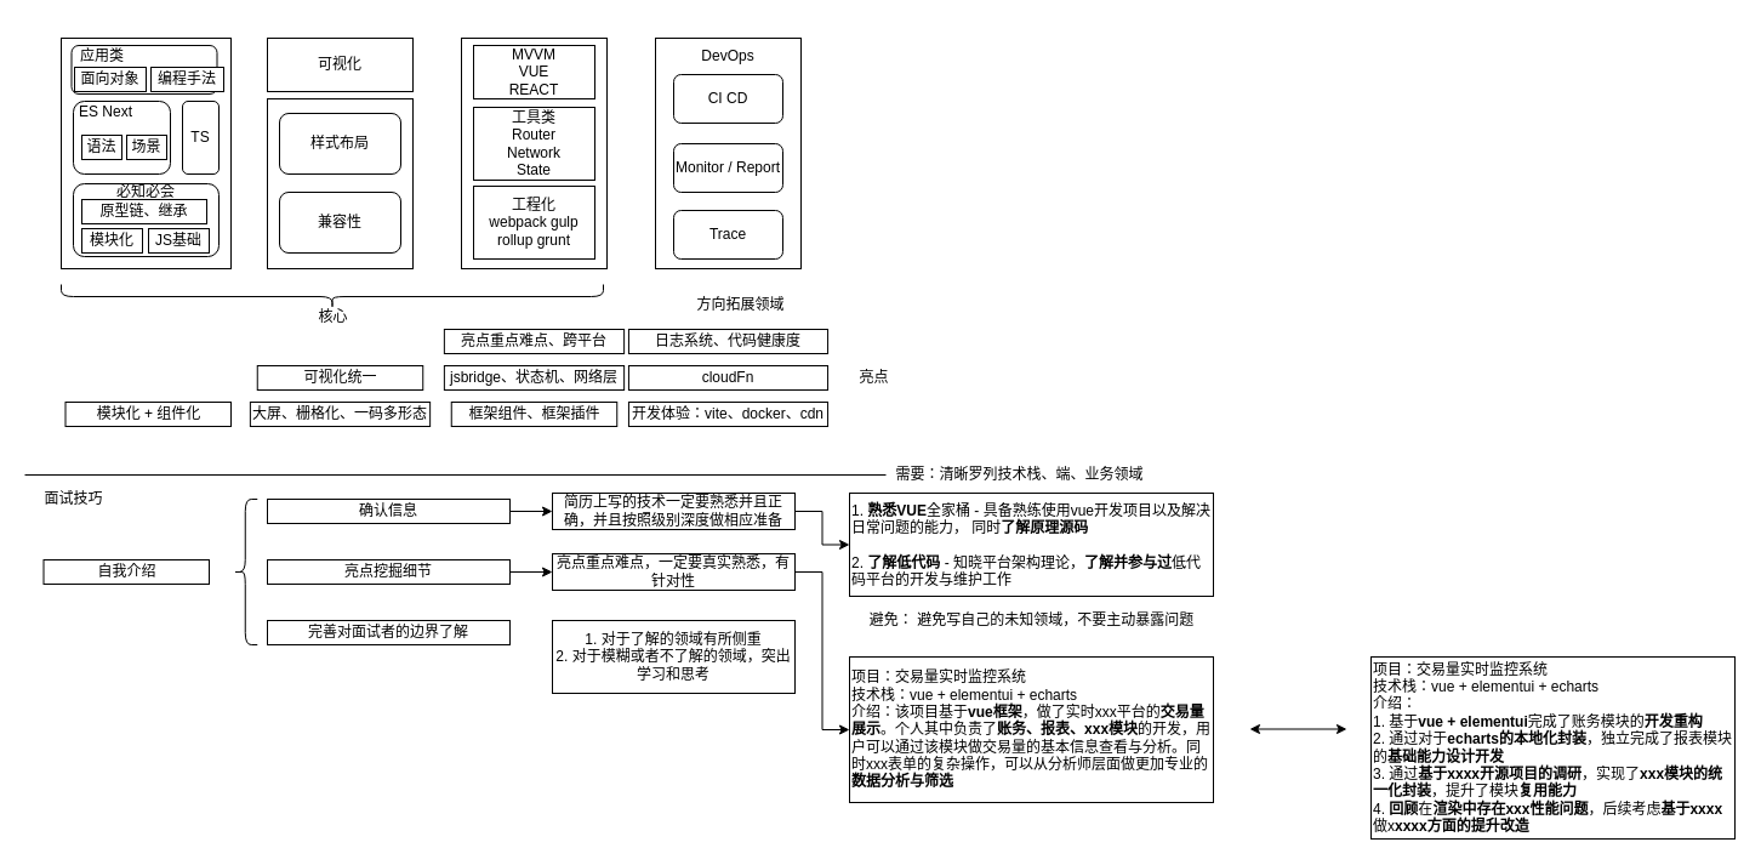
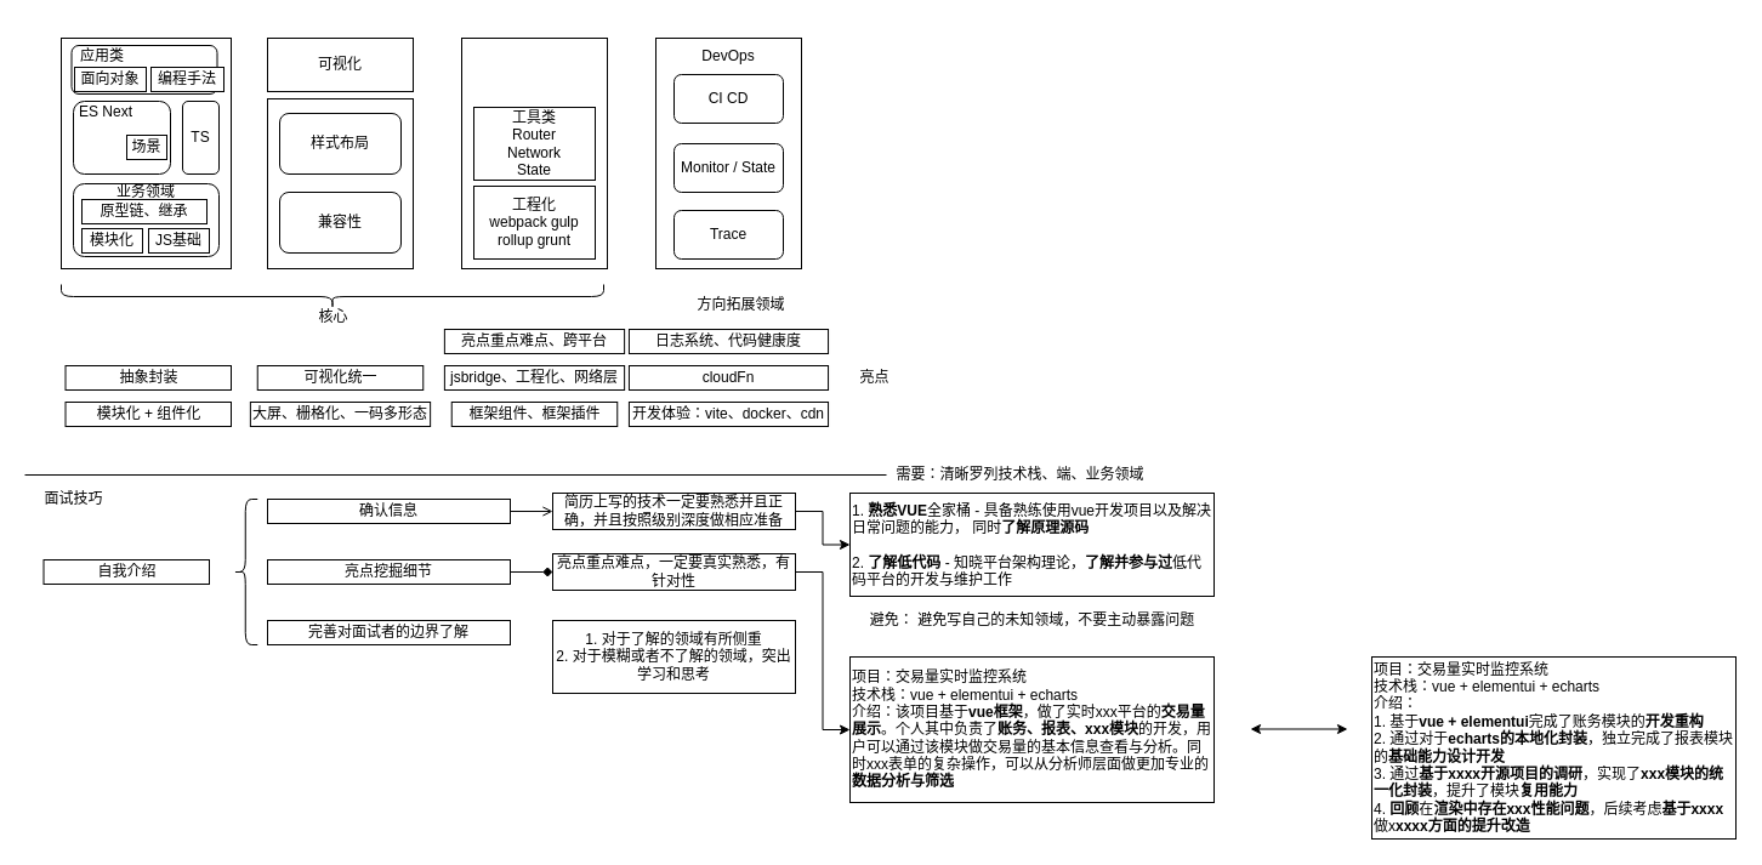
  <mxCell id="0" />
  <mxCell id="1" parent="0" />
  <mxCell id="2" value="" style="rounded=0;whiteSpace=wrap;html=1;" vertex="1" parent="1"><mxGeometry x="50" y="31" width="140" height="190" as="geometry" /></mxCell>
  <mxCell id="3" value="" style="rounded=1;whiteSpace=wrap;html=1;" vertex="1" parent="1"><mxGeometry x="60" y="151" width="120" height="60" as="geometry" /></mxCell>
- <mxCell id="4" value="必知必会" style="text;html=1;strokeColor=none;fillColor=none;align=center;verticalAlign=middle;whiteSpace=wrap;rounded=0;" vertex="1" parent="1"><mxGeometry x="90" y="143" width="60" height="30" as="geometry" /></mxCell>
+ <mxCell id="4" value="业务领域" style="text;html=1;strokeColor=none;fillColor=none;align=center;verticalAlign=middle;whiteSpace=wrap;rounded=0;" vertex="1" parent="1"><mxGeometry x="90" y="143" width="60" height="30" as="geometry" /></mxCell>
  <mxCell id="5" value="模块化" style="rounded=0;whiteSpace=wrap;html=1;" vertex="1" parent="1"><mxGeometry x="67" y="188" width="50" height="20" as="geometry" /></mxCell>
  <mxCell id="6" value="JS基础" style="rounded=0;whiteSpace=wrap;html=1;" vertex="1" parent="1"><mxGeometry x="122" y="188" width="50" height="20" as="geometry" /></mxCell>
  <mxCell id="7" value="原型链、继承" style="rounded=0;whiteSpace=wrap;html=1;" vertex="1" parent="1"><mxGeometry x="67" y="164" width="103" height="20" as="geometry" /></mxCell>
  <mxCell id="8" value="" style="rounded=1;whiteSpace=wrap;html=1;" vertex="1" parent="1"><mxGeometry x="60" y="83" width="80" height="60" as="geometry" /></mxCell>
  <mxCell id="9" value="TS" style="rounded=1;whiteSpace=wrap;html=1;" vertex="1" parent="1"><mxGeometry x="150" y="83" width="30" height="60" as="geometry" /></mxCell>
  <mxCell id="10" value="ES Next" style="text;html=1;strokeColor=none;fillColor=none;align=center;verticalAlign=middle;whiteSpace=wrap;rounded=0;" vertex="1" parent="1"><mxGeometry x="57" y="77" width="60" height="30" as="geometry" /></mxCell>
- <mxCell id="11" value="语法" style="rounded=0;whiteSpace=wrap;html=1;" vertex="1" parent="1"><mxGeometry x="67" y="111" width="33" height="20" as="geometry" /></mxCell>
  <mxCell id="12" value="场景" style="rounded=0;whiteSpace=wrap;html=1;" vertex="1" parent="1"><mxGeometry x="104" y="111" width="33" height="20" as="geometry" /></mxCell>
  <mxCell id="13" value="" style="rounded=1;whiteSpace=wrap;html=1;" vertex="1" parent="1"><mxGeometry x="58.5" y="37" width="120" height="40" as="geometry" /></mxCell>
  <mxCell id="14" value="应用类" style="text;html=1;strokeColor=none;fillColor=none;align=center;verticalAlign=middle;whiteSpace=wrap;rounded=0;" vertex="1" parent="1"><mxGeometry x="53.5" y="31" width="60" height="30" as="geometry" /></mxCell>
  <mxCell id="15" value="面向对象" style="rounded=0;whiteSpace=wrap;html=1;" vertex="1" parent="1"><mxGeometry x="61" y="55" width="59" height="20" as="geometry" /></mxCell>
  <mxCell id="16" value="编程手法" style="rounded=0;whiteSpace=wrap;html=1;" vertex="1" parent="1"><mxGeometry x="124" y="55" width="60" height="20" as="geometry" /></mxCell>
  <mxCell id="17" value="" style="rounded=0;whiteSpace=wrap;html=1;" vertex="1" parent="1"><mxGeometry x="220" y="81" width="120" height="140" as="geometry" /></mxCell>
  <mxCell id="18" value="样式布局" style="rounded=1;whiteSpace=wrap;html=1;" vertex="1" parent="1"><mxGeometry x="230" y="93" width="100" height="50" as="geometry" /></mxCell>
  <mxCell id="19" value="兼容性" style="rounded=1;whiteSpace=wrap;html=1;" vertex="1" parent="1"><mxGeometry x="230" y="158" width="100" height="50" as="geometry" /></mxCell>
  <mxCell id="20" value="可视化" style="rounded=0;whiteSpace=wrap;html=1;" vertex="1" parent="1"><mxGeometry x="220" y="31" width="120" height="44" as="geometry" /></mxCell>
  <mxCell id="21" value="" style="rounded=0;whiteSpace=wrap;html=1;" vertex="1" parent="1"><mxGeometry x="380" y="31" width="120" height="190" as="geometry" /></mxCell>
- <mxCell id="22" value="MVVM&lt;br&gt;VUE&lt;br&gt;REACT" style="rounded=0;whiteSpace=wrap;html=1;" vertex="1" parent="1"><mxGeometry x="390" y="37" width="100" height="44" as="geometry" /></mxCell>
  <mxCell id="23" value="工具类&lt;br&gt;Router&lt;br&gt;Network&lt;br&gt;State" style="rounded=0;whiteSpace=wrap;html=1;" vertex="1" parent="1"><mxGeometry x="390" y="88" width="100" height="60" as="geometry" /></mxCell>
  <mxCell id="24" value="工程化&lt;br&gt;webpack gulp&lt;br&gt;rollup grunt" style="rounded=0;whiteSpace=wrap;html=1;" vertex="1" parent="1"><mxGeometry x="390" y="153" width="100" height="60" as="geometry" /></mxCell>
  <mxCell id="25" value="" style="rounded=0;whiteSpace=wrap;html=1;" vertex="1" parent="1"><mxGeometry x="540" y="31" width="120" height="190" as="geometry" /></mxCell>
  <mxCell id="26" value="DevOps" style="text;html=1;strokeColor=none;fillColor=none;align=center;verticalAlign=middle;whiteSpace=wrap;rounded=0;" vertex="1" parent="1"><mxGeometry x="570" y="31" width="60" height="30" as="geometry" /></mxCell>
  <mxCell id="27" value="CI CD" style="rounded=1;whiteSpace=wrap;html=1;" vertex="1" parent="1"><mxGeometry x="555" y="61" width="90" height="40" as="geometry" /></mxCell>
- <mxCell id="28" value="Monitor / Report" style="rounded=1;whiteSpace=wrap;html=1;" vertex="1" parent="1"><mxGeometry x="555" y="118" width="90" height="40" as="geometry" /></mxCell>
+ <mxCell id="28" value="Monitor / State" style="rounded=1;whiteSpace=wrap;html=1;" vertex="1" parent="1"><mxGeometry x="555" y="118" width="90" height="40" as="geometry" /></mxCell>
  <mxCell id="29" value="Trace" style="rounded=1;whiteSpace=wrap;html=1;" vertex="1" parent="1"><mxGeometry x="555" y="173" width="90" height="40" as="geometry" /></mxCell>
  <mxCell id="30" value="" style="shape=curlyBracket;whiteSpace=wrap;html=1;rounded=1;rotation=-90;" vertex="1" parent="1"><mxGeometry x="263.5" y="20.5" width="20" height="447" as="geometry" /></mxCell>
  <mxCell id="31" value="核心" style="text;html=1;align=center;verticalAlign=middle;resizable=0;points=[];autosize=1;strokeColor=none;fillColor=none;" vertex="1" parent="1"><mxGeometry x="253.5" y="251" width="40" height="20" as="geometry" /></mxCell>
  <mxCell id="32" value="方向拓展领域" style="text;html=1;align=center;verticalAlign=middle;resizable=0;points=[];autosize=1;strokeColor=none;fillColor=none;" vertex="1" parent="1"><mxGeometry x="565" y="241" width="90" height="20" as="geometry" /></mxCell>
  <mxCell id="33" value="模块化 + 组件化" style="rounded=0;whiteSpace=wrap;html=1;" vertex="1" parent="1"><mxGeometry x="53.5" y="331" width="136.5" height="20" as="geometry" /></mxCell>
  <mxCell id="34" value="亮点" style="text;html=1;align=center;verticalAlign=middle;resizable=0;points=[];autosize=1;strokeColor=none;fillColor=none;" vertex="1" parent="1"><mxGeometry x="700" y="301" width="40" height="20" as="geometry" /></mxCell>
+ <mxCell id="35" value="抽象封装" style="rounded=0;whiteSpace=wrap;html=1;" vertex="1" parent="1"><mxGeometry x="53.5" y="301" width="136.5" height="20" as="geometry" /></mxCell>
  <mxCell id="36" value="大屏、栅格化、一码多形态" style="rounded=0;whiteSpace=wrap;html=1;" vertex="1" parent="1"><mxGeometry x="205.88" y="331" width="148.25" height="20" as="geometry" /></mxCell>
  <mxCell id="37" value="可视化统一" style="rounded=0;whiteSpace=wrap;html=1;" vertex="1" parent="1"><mxGeometry x="211.75" y="301" width="136.5" height="20" as="geometry" /></mxCell>
  <mxCell id="38" value="框架组件、框架插件" style="rounded=0;whiteSpace=wrap;html=1;" vertex="1" parent="1"><mxGeometry x="371.75" y="331" width="136.5" height="20" as="geometry" /></mxCell>
- <mxCell id="39" value="jsbridge、状态机、网络层" style="rounded=0;whiteSpace=wrap;html=1;" vertex="1" parent="1"><mxGeometry x="365.88" y="301" width="148.25" height="20" as="geometry" /></mxCell>
+ <mxCell id="39" value="jsbridge、工程化、网络层" style="rounded=0;whiteSpace=wrap;html=1;" vertex="1" parent="1"><mxGeometry x="365.88" y="301" width="148.25" height="20" as="geometry" /></mxCell>
  <mxCell id="40" value="亮点重点难点、跨平台" style="rounded=0;whiteSpace=wrap;html=1;" vertex="1" parent="1"><mxGeometry x="365.87" y="271" width="148.25" height="20" as="geometry" /></mxCell>
  <mxCell id="41" value="开发体验：vite、docker、cdn" style="rounded=0;whiteSpace=wrap;html=1;" vertex="1" parent="1"><mxGeometry x="517.94" y="331" width="164.12" height="20" as="geometry" /></mxCell>
  <mxCell id="42" value="cloudFn" style="rounded=0;whiteSpace=wrap;html=1;" vertex="1" parent="1"><mxGeometry x="517.94" y="301" width="164.12" height="20" as="geometry" /></mxCell>
  <mxCell id="43" value="日志系统、代码健康度" style="rounded=0;whiteSpace=wrap;html=1;" vertex="1" parent="1"><mxGeometry x="517.94" y="271" width="164.12" height="20" as="geometry" /></mxCell>
  <mxCell id="44" value="" style="endArrow=none;html=1;rounded=0;" edge="1" parent="1"><mxGeometry width="50" height="50" relative="1" as="geometry"><mxPoint x="20" y="391" as="sourcePoint" /><mxPoint x="730" y="391" as="targetPoint" /></mxGeometry></mxCell>
  <mxCell id="45" value="面试技巧" style="text;html=1;align=center;verticalAlign=middle;resizable=0;points=[];autosize=1;strokeColor=none;fillColor=none;" vertex="1" parent="1"><mxGeometry x="30" y="401" width="60" height="20" as="geometry" /></mxCell>
  <mxCell id="46" value="自我介绍" style="rounded=0;whiteSpace=wrap;html=1;" vertex="1" parent="1"><mxGeometry x="35.5" y="461" width="136.5" height="20" as="geometry" /></mxCell>
  <mxCell id="47" value="" style="shape=curlyBracket;whiteSpace=wrap;html=1;rounded=1;" vertex="1" parent="1"><mxGeometry x="191.75" y="411" width="20" height="120" as="geometry" /></mxCell>
- <mxCell id="48" value="" style="edgeStyle=orthogonalEdgeStyle;rounded=0;orthogonalLoop=1;jettySize=auto;html=1;" edge="1" parent="1" source="49" target="51"><mxGeometry relative="1" as="geometry" /></mxCell>
+ <mxCell id="48" value="" style="edgeStyle=orthogonalEdgeStyle;rounded=0;orthogonalLoop=1;jettySize=auto;html=1;endArrow=open;" edge="1" parent="1" source="49" target="51"><mxGeometry relative="1" as="geometry" /></mxCell>
  <mxCell id="49" value="确认信息" style="rounded=0;whiteSpace=wrap;html=1;" vertex="1" parent="1"><mxGeometry x="220" y="411" width="200" height="20" as="geometry" /></mxCell>
  <mxCell id="50" value="" style="edgeStyle=orthogonalEdgeStyle;rounded=0;orthogonalLoop=1;jettySize=auto;html=1;" edge="1" parent="1" source="51" target="52"><mxGeometry relative="1" as="geometry" /></mxCell>
  <mxCell id="51" value="简历上写的技术一定要熟悉并且正确，并且按照级别深度做相应准备" style="rounded=0;whiteSpace=wrap;html=1;" vertex="1" parent="1"><mxGeometry x="455" y="406" width="200" height="30" as="geometry" /></mxCell>
  <mxCell id="52" value="1. &lt;b&gt;熟悉VUE&lt;/b&gt;全家桶 - 具备熟练使用vue开发项目以及解决日常问题的能力， 同时&lt;b&gt;了解原理源码&lt;/b&gt;&lt;br&gt;&lt;br&gt;2. &lt;b&gt;了解低代码&lt;/b&gt; - 知晓平台架构理论，&lt;b&gt;了解并参与过&lt;/b&gt;低代码平台的开发与维护工作" style="rounded=0;whiteSpace=wrap;html=1;align=left;" vertex="1" parent="1"><mxGeometry x="700" y="406" width="300" height="85" as="geometry" /></mxCell>
  <mxCell id="53" value="需要：清晰罗列技术栈、端、业务领域" style="text;html=1;align=center;verticalAlign=middle;resizable=0;points=[];autosize=1;strokeColor=none;fillColor=none;" vertex="1" parent="1"><mxGeometry x="730" y="381" width="220" height="20" as="geometry" /></mxCell>
  <mxCell id="54" value="避免： 避免写自己的未知领域，不要主动暴露问题" style="text;html=1;align=center;verticalAlign=middle;resizable=0;points=[];autosize=1;strokeColor=none;fillColor=none;" vertex="1" parent="1"><mxGeometry x="710" y="501" width="280" height="20" as="geometry" /></mxCell>
- <mxCell id="55" value="" style="edgeStyle=orthogonalEdgeStyle;rounded=0;orthogonalLoop=1;jettySize=auto;html=1;" edge="1" parent="1" source="56" target="57"><mxGeometry relative="1" as="geometry" /></mxCell>
+ <mxCell id="55" value="" style="edgeStyle=orthogonalEdgeStyle;rounded=0;orthogonalLoop=1;jettySize=auto;html=1;endArrow=diamond;" edge="1" parent="1" source="56" target="57"><mxGeometry relative="1" as="geometry" /></mxCell>
  <mxCell id="56" value="亮点挖掘细节" style="rounded=0;whiteSpace=wrap;html=1;" vertex="1" parent="1"><mxGeometry x="220" y="461" width="200" height="20" as="geometry" /></mxCell>
  <mxCell id="57" value="亮点重点难点，一定要真实熟悉，有针对性" style="rounded=0;whiteSpace=wrap;html=1;" vertex="1" parent="1"><mxGeometry x="455" y="456" width="200" height="30" as="geometry" /></mxCell>
  <mxCell id="58" value="项目：交易量实时监控系统&lt;br&gt;技术栈：vue + elementui + echarts&lt;br&gt;介绍：该项目基于&lt;b&gt;vue框架&lt;/b&gt;，做了实时xxx平台的&lt;b&gt;交易量展示&lt;/b&gt;。个人其中负责了&lt;b&gt;账务、报表、xxx模块&lt;/b&gt;的开发，用户可以通过该模块做交易量的基本信息查看与分析。同时xxx表单的复杂操作，可以从分析师层面做更加专业的&lt;b&gt;数据分析与筛选&lt;/b&gt;" style="rounded=0;whiteSpace=wrap;html=1;align=left;" vertex="1" parent="1"><mxGeometry x="700" y="541" width="300" height="120" as="geometry" /></mxCell>
  <mxCell id="59" value="" style="edgeStyle=orthogonalEdgeStyle;rounded=0;orthogonalLoop=1;jettySize=auto;html=1;exitX=1;exitY=0.5;exitDx=0;exitDy=0;entryX=0;entryY=0.5;entryDx=0;entryDy=0;" edge="1" parent="1" source="57" target="58"><mxGeometry relative="1" as="geometry"><mxPoint x="665" y="431" as="sourcePoint" /><mxPoint x="710" y="458.5" as="targetPoint" /></mxGeometry></mxCell>
  <mxCell id="60" value="项目：交易量实时监控系统&lt;br&gt;技术栈：vue + elementui + echarts&lt;br&gt;介绍：&lt;br&gt;1. 基于&lt;b&gt;vue + elementui&lt;/b&gt;完成了账务模块的&lt;b&gt;开发重构&lt;/b&gt;&lt;br&gt;2. 通过对于&lt;b&gt;echarts的本地化封装&lt;/b&gt;，独立完成了报表模块的&lt;b&gt;基础能力设计开发&lt;/b&gt;&lt;br&gt;3. 通过&lt;b&gt;基于xxxx开源项目的调研&lt;/b&gt;，实现了&lt;b&gt;xxx模块的统一化封装&lt;/b&gt;，提升了模块&lt;b&gt;复用能力&lt;br&gt;&lt;/b&gt;4. &lt;b&gt;回顾&lt;/b&gt;在&lt;b&gt;渲染中存在xxx性能问题&lt;/b&gt;，后续考虑&lt;b&gt;基于xxxx&lt;/b&gt;做x&lt;b&gt;xxxx方面的提升改造&lt;/b&gt;" style="rounded=0;whiteSpace=wrap;html=1;align=left;" vertex="1" parent="1"><mxGeometry x="1130" y="541" width="300" height="150" as="geometry" /></mxCell>
  <mxCell id="61" value="" style="endArrow=classic;startArrow=classic;html=1;rounded=0;" edge="1" parent="1"><mxGeometry width="50" height="50" relative="1" as="geometry"><mxPoint x="1030" y="600.5" as="sourcePoint" /><mxPoint x="1110" y="600.5" as="targetPoint" /></mxGeometry></mxCell>
  <mxCell id="62" value="完善对面试者的边界了解" style="rounded=0;whiteSpace=wrap;html=1;" vertex="1" parent="1"><mxGeometry x="220" y="511" width="200" height="20" as="geometry" /></mxCell>
  <mxCell id="63" value="1. 对于了解的领域有所侧重&lt;br&gt;2. 对于模糊或者不了解的领域，突出学习和思考" style="rounded=0;whiteSpace=wrap;html=1;" vertex="1" parent="1"><mxGeometry x="455" y="511" width="200" height="60" as="geometry" /></mxCell>
